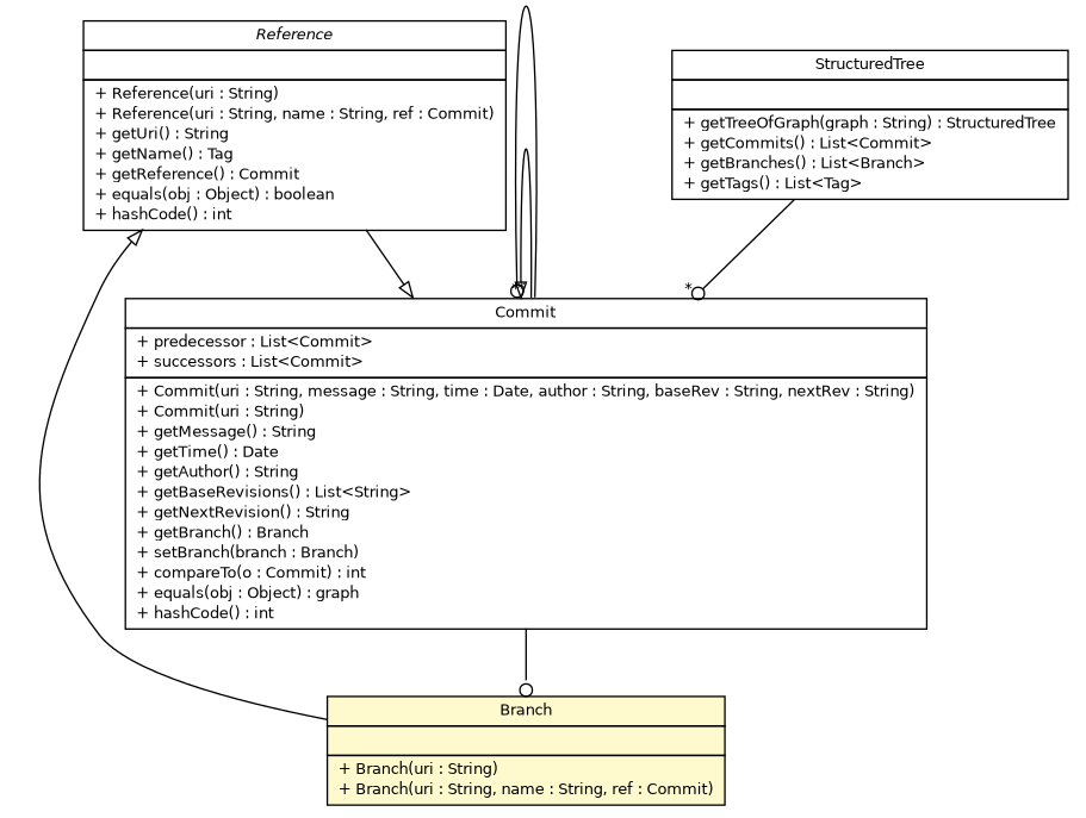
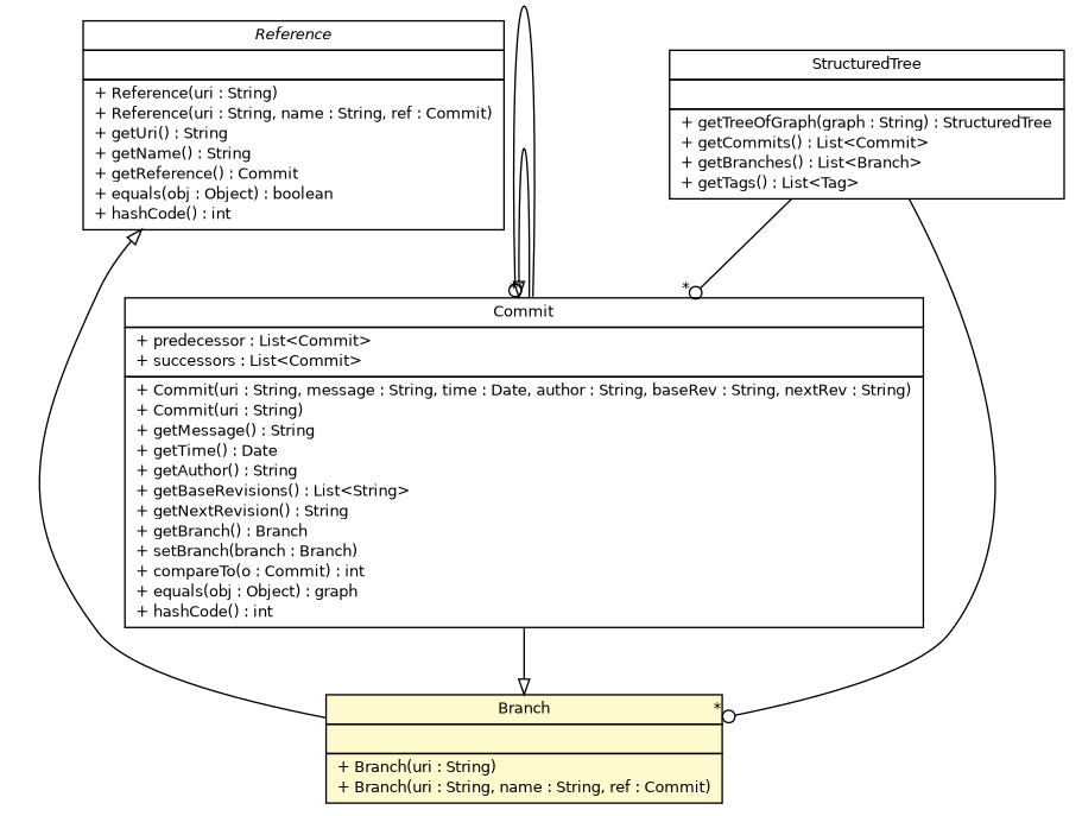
  digraph {
    nodesep=0.25
    ranksep=0.5
    node [fontcolor=black fontname=Helvetica fontsize=10.0 shape=plaintext]
    edge [fontname=Helvetica fontsize=10.0 headport=p labelfontname=Helvetica labelfontsize=10 tailport=p arrowhead=onormal color=black fontcolor=black headlabel="*"]
-   n1 [label=<<table title="de.tud.plt.r43ples.revisionTree.Reference" border="0" cellborder="1" cellspacing="0" cellpadding="2" port="p" href="./Reference.html"> 		<tr><td><table border="0" cellspacing="0" cellpadding="1"> <tr><td align="center" balign="center"><font face="Helvetica-Oblique"> Reference </font></td></tr> 		</table></td></tr> 		<tr><td><table border="0" cellspacing="0" cellpadding="1"> <tr><td align="left" balign="left">  </td></tr> 		</table></td></tr> 		<tr><td><table border="0" cellspacing="0" cellpadding="1"> <tr><td align="left" balign="left"> + Reference(uri : String) </td></tr> <tr><td align="left" balign="left"> + Reference(uri : String, name : String, ref : Commit) </td></tr> <tr><td align="left" balign="left"> + getUri() : String </td></tr> <tr><td align="left" balign="left"> + getName() : Tag </td></tr> <tr><td align="left" balign="left"> + getReference() : Commit </td></tr> <tr><td align="left" balign="left"> + equals(obj : Object) : boolean </td></tr> <tr><td align="left" balign="left"> + hashCode() : int </td></tr> 		</table></td></tr> 		</table>>]
+   n1 [label=<<table title="de.tud.plt.r43ples.revisionTree.Reference" border="0" cellborder="1" cellspacing="0" cellpadding="2" port="p" href="./Reference.html"> 		<tr><td><table border="0" cellspacing="0" cellpadding="1"> <tr><td align="center" balign="center"><font face="Helvetica-Oblique"> Reference </font></td></tr> 		</table></td></tr> 		<tr><td><table border="0" cellspacing="0" cellpadding="1"> <tr><td align="left" balign="left">  </td></tr> 		</table></td></tr> 		<tr><td><table border="0" cellspacing="0" cellpadding="1"> <tr><td align="left" balign="left"> + Reference(uri : String) </td></tr> <tr><td align="left" balign="left"> + Reference(uri : String, name : String, ref : Commit) </td></tr> <tr><td align="left" balign="left"> + getUri() : String </td></tr> <tr><td align="left" balign="left"> + getName() : String </td></tr> <tr><td align="left" balign="left"> + getReference() : Commit </td></tr> <tr><td align="left" balign="left"> + equals(obj : Object) : boolean </td></tr> <tr><td align="left" balign="left"> + hashCode() : int </td></tr> 		</table></td></tr> 		</table>>]
    n2 [label=<<table title="de.tud.plt.r43ples.revisionTree.Branch" border="0" cellborder="1" cellspacing="0" cellpadding="2" port="p" bgcolor="lemonChiffon" href="./Branch.html"> 		<tr><td><table border="0" cellspacing="0" cellpadding="1"> <tr><td align="center" balign="center"> Branch </td></tr> 		</table></td></tr> 		<tr><td><table border="0" cellspacing="0" cellpadding="1"> <tr><td align="left" balign="left">  </td></tr> 		</table></td></tr> 		<tr><td><table border="0" cellspacing="0" cellpadding="1"> <tr><td align="left" balign="left"> + Branch(uri : String) </td></tr> <tr><td align="left" balign="left"> + Branch(uri : String, name : String, ref : Commit) </td></tr> 		</table></td></tr> 		</table>>]
    n3 [label=<<table title="de.tud.plt.r43ples.revisionTree.Commit" border="0" cellborder="1" cellspacing="0" cellpadding="2" port="p" href="./Commit.html"> 		<tr><td><table border="0" cellspacing="0" cellpadding="1"> <tr><td align="center" balign="center"> Commit </td></tr> 		</table></td></tr> 		<tr><td><table border="0" cellspacing="0" cellpadding="1"> <tr><td align="left" balign="left"> + predecessor : List&lt;Commit&gt; </td></tr> <tr><td align="left" balign="left"> + successors : List&lt;Commit&gt; </td></tr> 		</table></td></tr> 		<tr><td><table border="0" cellspacing="0" cellpadding="1"> <tr><td align="left" balign="left"> + Commit(uri : String, message : String, time : Date, author : String, baseRev : String, nextRev : String) </td></tr> <tr><td align="left" balign="left"> + Commit(uri : String) </td></tr> <tr><td align="left" balign="left"> + getMessage() : String </td></tr> <tr><td align="left" balign="left"> + getTime() : Date </td></tr> <tr><td align="left" balign="left"> + getAuthor() : String </td></tr> <tr><td align="left" balign="left"> + getBaseRevisions() : List&lt;String&gt; </td></tr> <tr><td align="left" balign="left"> + getNextRevision() : String </td></tr> <tr><td align="left" balign="left"> + getBranch() : Branch </td></tr> <tr><td align="left" balign="left"> + setBranch(branch : Branch) </td></tr> <tr><td align="left" balign="left"> + compareTo(o : Commit) : int </td></tr> <tr><td align="left" balign="left"> + equals(obj : Object) : graph </td></tr> <tr><td align="left" balign="left"> + hashCode() : int </td></tr> 		</table></td></tr> 		</table>>]
    n4 [label=<<table title="de.tud.plt.r43ples.revisionTree.StructuredTree" border="0" cellborder="1" cellspacing="0" cellpadding="2" port="p" href="./StructuredTree.html"> 		<tr><td><table border="0" cellspacing="0" cellpadding="1"> <tr><td align="center" balign="center"> StructuredTree </td></tr> 		</table></td></tr> 		<tr><td><table border="0" cellspacing="0" cellpadding="1"> <tr><td align="left" balign="left">  </td></tr> 		</table></td></tr> 		<tr><td><table border="0" cellspacing="0" cellpadding="1"> <tr><td align="left" balign="left"> + getTreeOfGraph(graph : String) : StructuredTree </td></tr> <tr><td align="left" balign="left"> + getCommits() : List&lt;Commit&gt; </td></tr> <tr><td align="left" balign="left"> + getBranches() : List&lt;Branch&gt; </td></tr> <tr><td align="left" balign="left"> + getTags() : List&lt;Tag&gt; </td></tr> 		</table></td></tr> 		</table>>]
    n1 -> n2 [arrowtail=empty dir=back fontsize=10 arrowhead="" color="" fontcolor="" headlabel=""]
-   n1 -> n3 [headlabel=""]
-   n3 -> n2 [arrowhead=odot headlabel=""]
+   n3 -> n2 [headlabel=""]
    n3 -> n3
    n3 -> n3 [arrowhead=odot]
+   n4 -> n2 [arrowhead=odot]
    n4 -> n3 [arrowhead=odot]
  }
